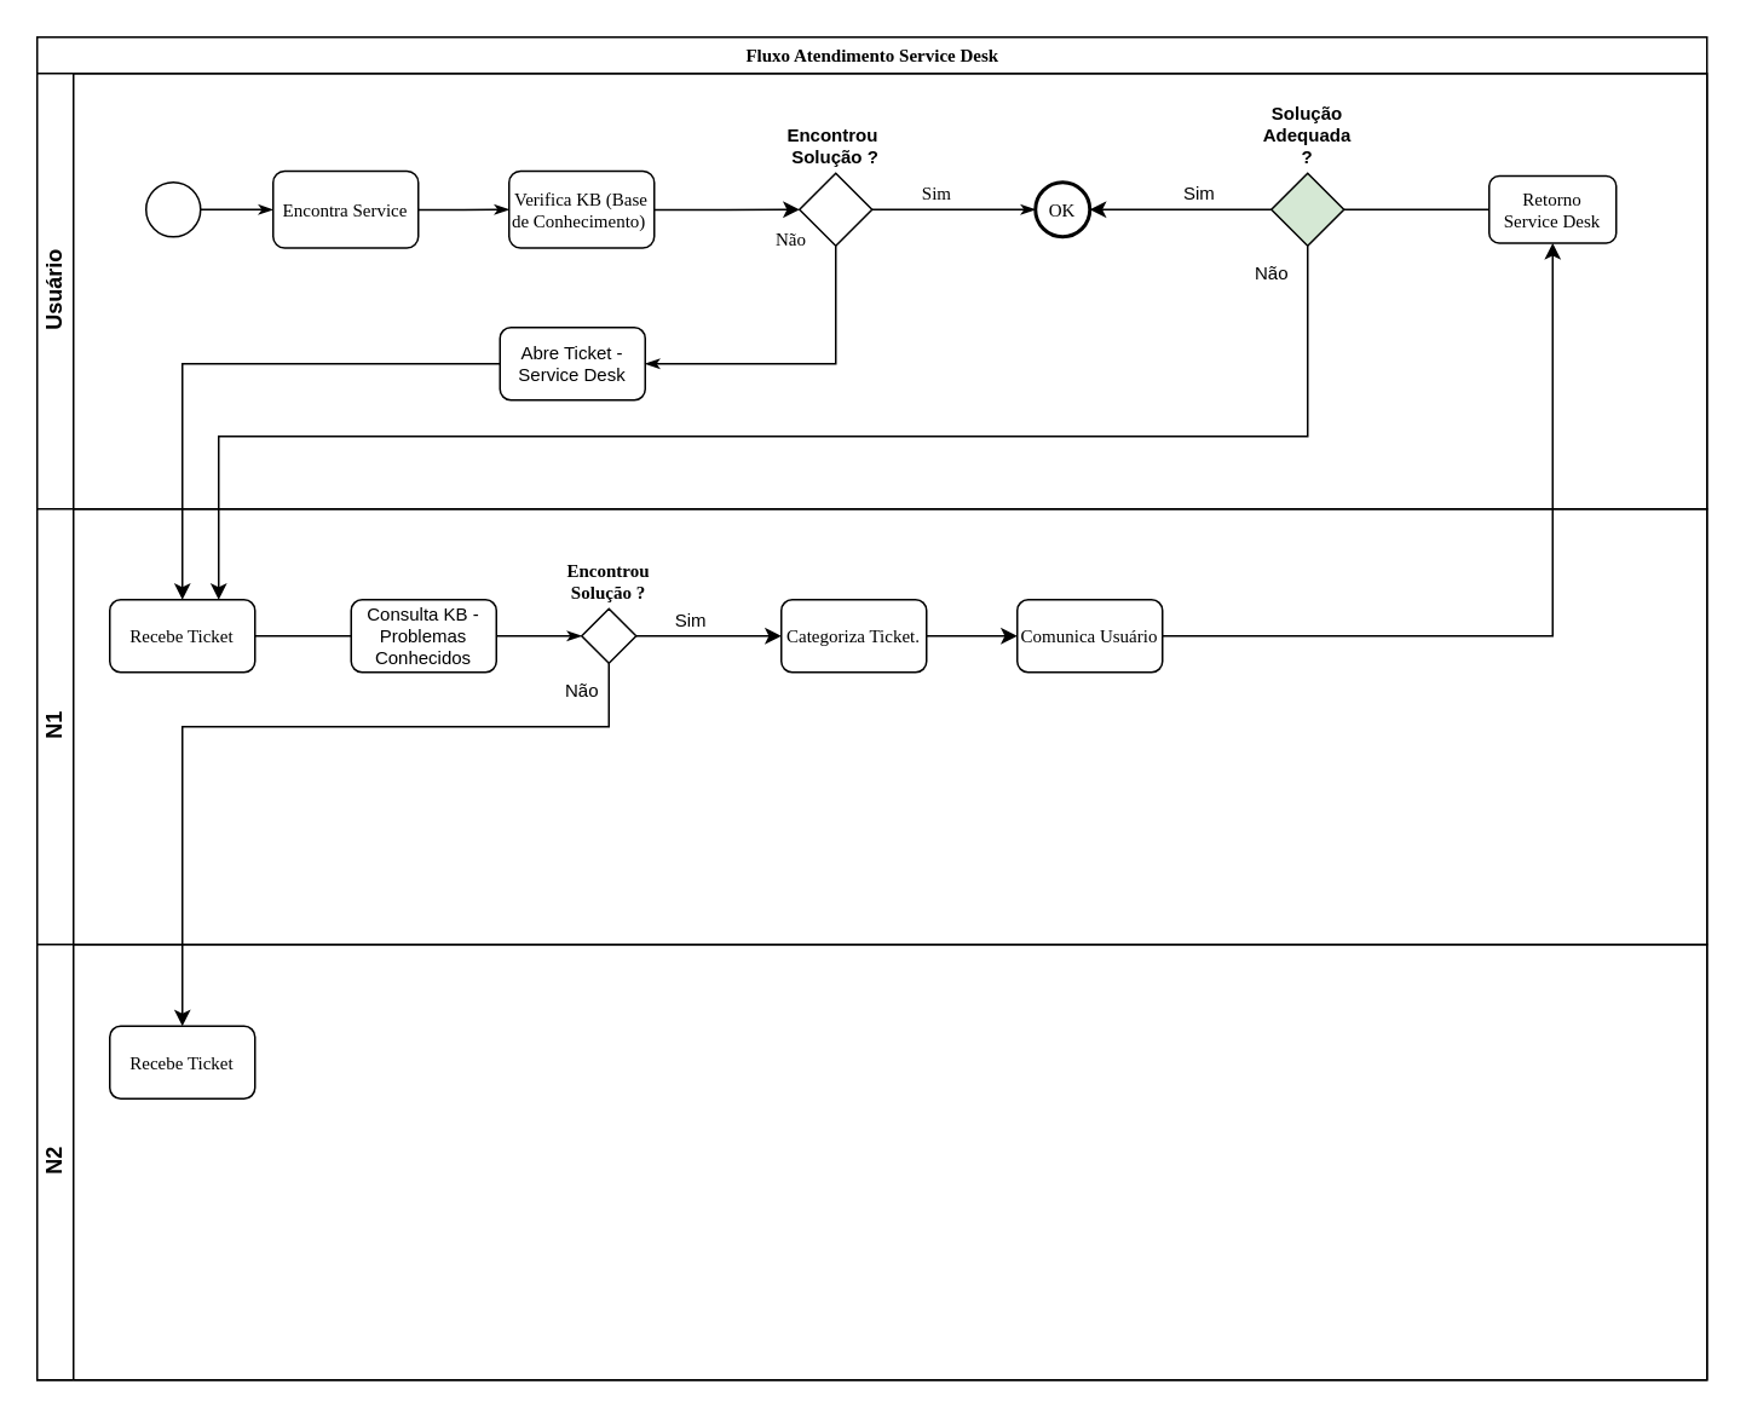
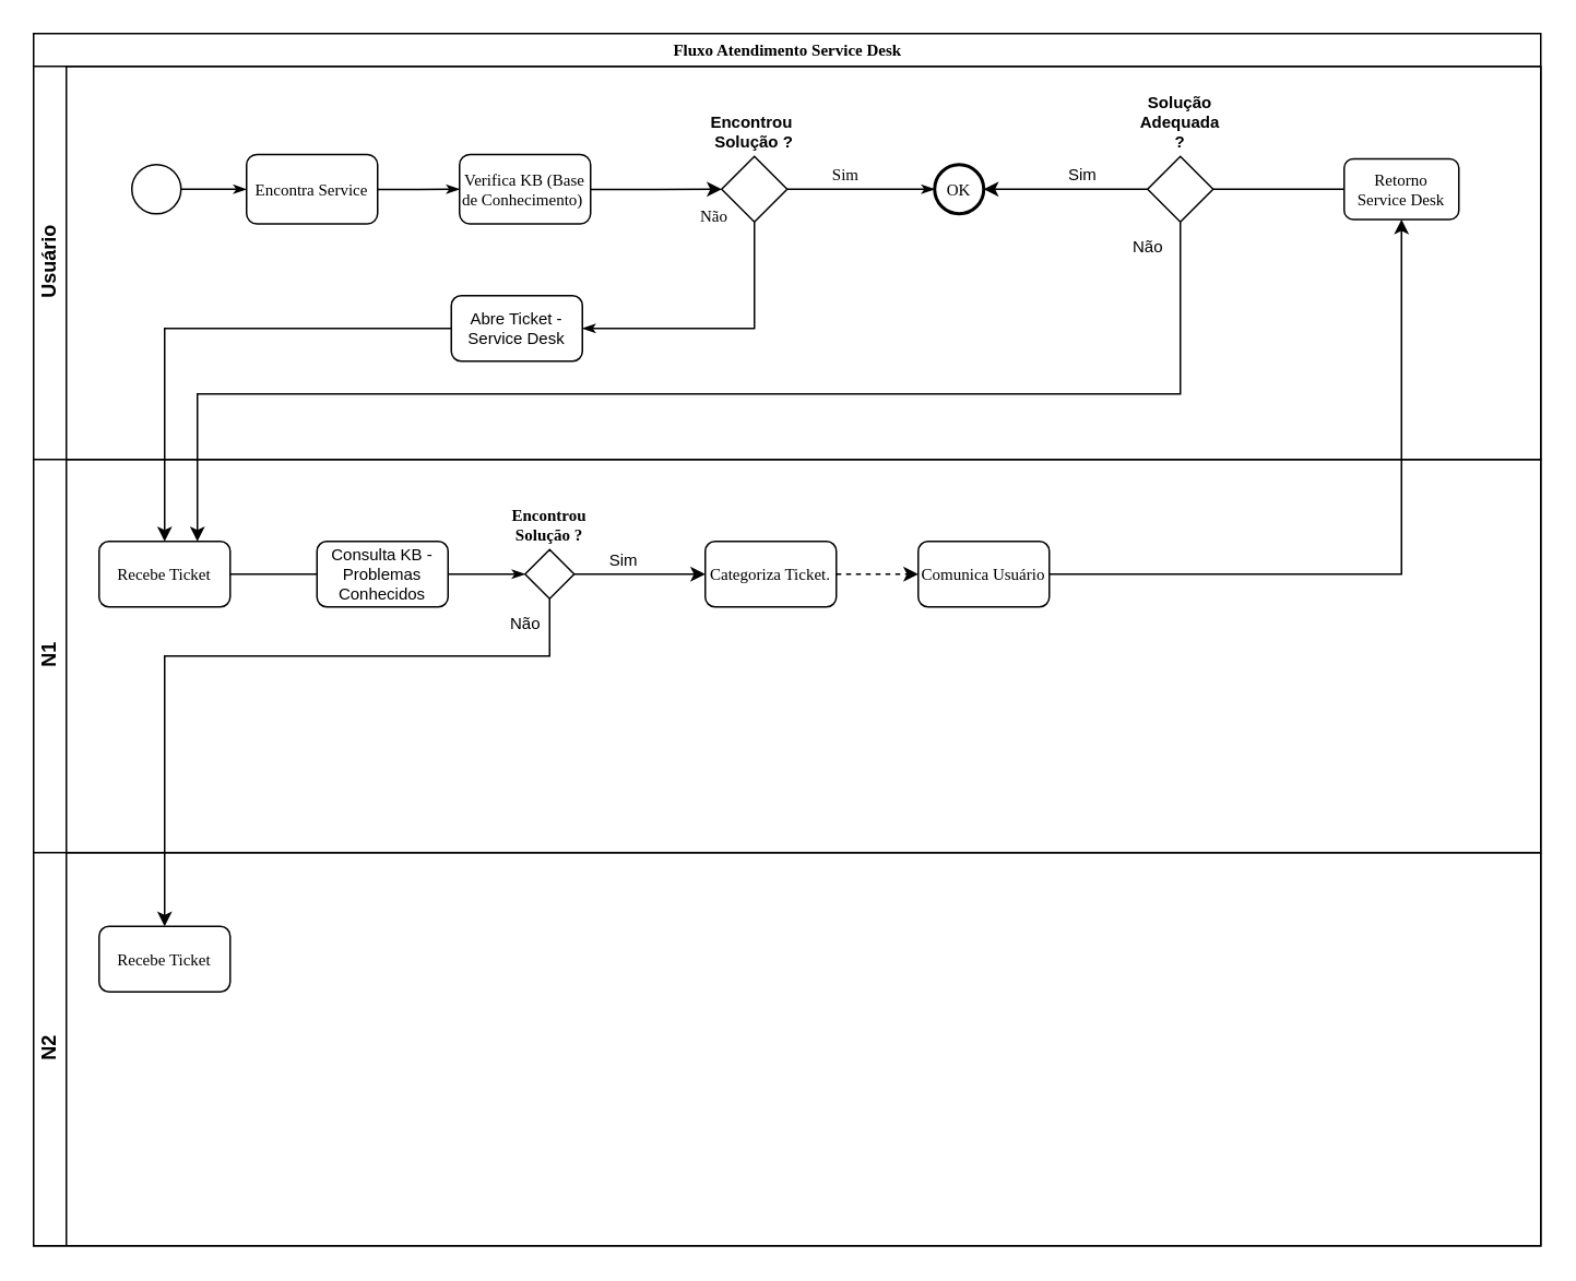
  <mxCell id="0" />
  <mxCell id="1" parent="0" />
  <mxCell id="2" value="Fluxo Atendimento Service Desk" style="swimlane;html=1;childLayout=stackLayout;horizontal=1;startSize=20;horizontalStack=0;rounded=0;shadow=0;labelBackgroundColor=none;strokeWidth=1;fontFamily=Verdana;fontSize=10;align=center;" parent="1" vertex="1"><mxGeometry x="20" y="20" width="920" height="740" as="geometry" /></mxCell>
  <mxCell id="3" value="Usuário" style="swimlane;html=1;startSize=20;horizontal=0;" parent="2" vertex="1"><mxGeometry y="20" width="920" height="240" as="geometry"><mxRectangle y="20" width="680" height="20" as="alternateBounds" /></mxGeometry></mxCell>
  <mxCell id="4" style="edgeStyle=orthogonalEdgeStyle;rounded=0;html=1;labelBackgroundColor=none;startArrow=none;startFill=0;startSize=5;endArrow=classicThin;endFill=1;endSize=5;jettySize=auto;orthogonalLoop=1;strokeWidth=1;fontFamily=Verdana;fontSize=10;" parent="3" source="5" target="6" edge="1"><mxGeometry relative="1" as="geometry" /></mxCell>
  <mxCell id="5" value="" style="ellipse;whiteSpace=wrap;html=1;rounded=0;shadow=0;labelBackgroundColor=none;strokeWidth=1;fontFamily=Verdana;fontSize=10;align=center;" parent="3" vertex="1"><mxGeometry x="60" y="60" width="30" height="30" as="geometry" /></mxCell>
  <mxCell id="6" value="Encontra Service" style="rounded=1;whiteSpace=wrap;html=1;shadow=0;labelBackgroundColor=none;strokeWidth=1;fontFamily=Verdana;fontSize=10;align=center;aspect=fixed;" parent="3" vertex="1"><mxGeometry x="130" y="53.85" width="80" height="42.3" as="geometry" /></mxCell>
  <mxCell id="7" value="Sim" style="edgeStyle=orthogonalEdgeStyle;rounded=0;html=1;labelBackgroundColor=default;startArrow=none;startFill=0;startSize=5;endArrow=classicThin;endFill=1;endSize=5;jettySize=auto;orthogonalLoop=1;strokeWidth=1;fontFamily=Verdana;fontSize=10;spacingTop=0;spacingBottom=0;labelBorderColor=none;labelPosition=left;verticalLabelPosition=top;align=right;verticalAlign=bottom;" parent="3" source="14" target="10" edge="1"><mxGeometry relative="1" as="geometry" /></mxCell>
  <mxCell id="8" style="edgeStyle=orthogonalEdgeStyle;rounded=0;orthogonalLoop=1;jettySize=auto;html=1;entryX=0;entryY=0.5;entryDx=0;entryDy=0;labelBorderColor=none;fontSize=10;" parent="3" source="9" target="14" edge="1"><mxGeometry relative="1" as="geometry" /></mxCell>
  <mxCell id="9" value="Verifica KB (Base de Conhecimento)&amp;nbsp;" style="rounded=1;whiteSpace=wrap;html=1;shadow=0;labelBackgroundColor=none;strokeWidth=1;fontFamily=Verdana;fontSize=10;align=center;aspect=fixed;" parent="3" vertex="1"><mxGeometry x="260" y="53.85" width="80" height="42.3" as="geometry" /></mxCell>
  <mxCell id="10" value="OK" style="ellipse;whiteSpace=wrap;html=1;rounded=0;shadow=0;labelBackgroundColor=none;strokeWidth=2;fontFamily=Verdana;fontSize=10;align=center;" parent="3" vertex="1"><mxGeometry x="550" y="60" width="30" height="30" as="geometry" /></mxCell>
  <mxCell id="11" style="edgeStyle=orthogonalEdgeStyle;rounded=0;html=1;labelBackgroundColor=none;startArrow=none;startFill=0;startSize=5;endArrow=classicThin;endFill=1;endSize=5;jettySize=auto;orthogonalLoop=1;strokeWidth=1;fontFamily=Verdana;fontSize=10;entryX=0;entryY=0.5;entryDx=0;entryDy=0;" parent="3" source="6" target="9" edge="1"><mxGeometry relative="1" as="geometry" /></mxCell>
  <mxCell id="12" style="edgeStyle=orthogonalEdgeStyle;rounded=0;orthogonalLoop=1;jettySize=auto;html=1;labelBorderColor=none;fontSize=10;endArrow=none;" parent="3" source="13" target="18" edge="1"><mxGeometry relative="1" as="geometry" /></mxCell>
  <mxCell id="13" value="&lt;font style=&quot;font-size: 10px;&quot;&gt;Retorno &lt;br style=&quot;font-size: 10px;&quot;&gt;Service Desk&lt;/font&gt;" style="rounded=1;whiteSpace=wrap;html=1;shadow=0;labelBackgroundColor=none;strokeWidth=1;fontFamily=Verdana;fontSize=10;align=center;" parent="3" vertex="1"><mxGeometry x="800" y="56.5" width="70" height="37" as="geometry" /></mxCell>
  <mxCell id="14" value="Encontrou&amp;nbsp; Solução ?" style="rhombus;whiteSpace=wrap;html=1;fontSize=10;aspect=fixed;labelPosition=center;verticalLabelPosition=top;align=center;verticalAlign=bottom;fontStyle=1" parent="3" vertex="1"><mxGeometry x="420" y="55" width="40" height="40" as="geometry" /></mxCell>
  <mxCell id="15" value="Abre Ticket - Service Desk" style="rounded=1;whiteSpace=wrap;html=1;fontSize=10;" parent="3" vertex="1"><mxGeometry x="255" y="140" width="80" height="40" as="geometry" /></mxCell>
  <mxCell id="16" value="&lt;span style=&quot;background-color: rgb(255, 255, 255); font-size: 10px;&quot;&gt;Não&lt;/span&gt;" style="edgeStyle=orthogonalEdgeStyle;rounded=0;html=1;labelBackgroundColor=none;startArrow=none;startFill=0;startSize=5;endArrow=classicThin;endFill=1;endSize=5;jettySize=auto;orthogonalLoop=1;strokeWidth=1;fontFamily=Verdana;fontSize=10;exitX=0.5;exitY=1;exitDx=0;exitDy=0;labelBorderColor=none;labelPosition=left;verticalLabelPosition=top;align=right;verticalAlign=bottom;entryX=1;entryY=0.5;entryDx=0;entryDy=0;" parent="3" source="14" target="15" edge="1"><mxGeometry x="-0.936" y="-15" relative="1" as="geometry"><mxPoint as="offset" /><mxPoint x="90" y="170" as="targetPoint" /><Array as="points"><mxPoint x="440" y="160" /></Array></mxGeometry></mxCell>
  <mxCell id="17" value="Sim" style="edgeStyle=orthogonalEdgeStyle;rounded=0;orthogonalLoop=1;jettySize=auto;html=1;entryX=1;entryY=0.5;entryDx=0;entryDy=0;labelBorderColor=none;fontSize=10;labelPosition=right;verticalLabelPosition=top;align=left;verticalAlign=bottom;" parent="3" source="18" target="10" edge="1"><mxGeometry relative="1" as="geometry" /></mxCell>
- <mxCell id="18" value="Solução Adequada ?" style="rhombus;whiteSpace=wrap;html=1;fontSize=10;aspect=fixed;labelPosition=center;verticalLabelPosition=top;align=center;verticalAlign=bottom;fontStyle=1;fillColor=#d5e8d4;" parent="3" vertex="1"><mxGeometry x="680" y="55" width="40" height="40" as="geometry" /></mxCell>
+ <mxCell id="18" value="Solução Adequada ?" style="rhombus;whiteSpace=wrap;html=1;fontSize=10;aspect=fixed;labelPosition=center;verticalLabelPosition=top;align=center;verticalAlign=bottom;fontStyle=1" parent="3" vertex="1"><mxGeometry x="680" y="55" width="40" height="40" as="geometry" /></mxCell>
  <mxCell id="19" value="N1" style="swimlane;html=1;startSize=20;horizontal=0;spacing=0;labelPosition=center;verticalLabelPosition=middle;align=center;verticalAlign=middle;" parent="2" vertex="1"><mxGeometry y="260" width="920" height="240" as="geometry" /></mxCell>
  <mxCell id="20" style="edgeStyle=orthogonalEdgeStyle;rounded=0;html=1;labelBackgroundColor=none;startArrow=none;startFill=0;startSize=5;endArrow=classicThin;endFill=1;endSize=5;jettySize=auto;orthogonalLoop=1;strokeWidth=1;fontFamily=Verdana;fontSize=10;" parent="19" source="23" target="22" edge="1"><mxGeometry relative="1" as="geometry" /></mxCell>
  <mxCell id="21" value="Recebe Ticket" style="rounded=1;whiteSpace=wrap;html=1;shadow=0;labelBackgroundColor=none;strokeWidth=1;fontFamily=Verdana;fontSize=10;align=center;" parent="19" vertex="1"><mxGeometry x="40" y="50" width="80" height="40" as="geometry" /></mxCell>
  <mxCell id="22" value="Encontrou Solução ?" style="strokeWidth=1;html=1;shape=mxgraph.flowchart.decision;whiteSpace=wrap;rounded=1;shadow=0;labelBackgroundColor=none;fontFamily=Verdana;fontSize=10;align=center;labelPosition=center;verticalLabelPosition=top;verticalAlign=middle;fontStyle=1" parent="19" vertex="1"><mxGeometry x="300" y="55.0" width="30" height="30" as="geometry" /></mxCell>
  <mxCell id="23" value="Consulta KB - Problemas Conhecidos" style="rounded=1;whiteSpace=wrap;html=1;fontSize=10;" parent="19" vertex="1"><mxGeometry x="173" y="50" width="80" height="40" as="geometry" /></mxCell>
  <mxCell id="24" value="" style="edgeStyle=orthogonalEdgeStyle;rounded=0;html=1;labelBackgroundColor=none;startArrow=none;startFill=0;startSize=5;endArrow=none;endFill=1;endSize=5;jettySize=auto;orthogonalLoop=1;strokeWidth=1;fontFamily=Verdana;fontSize=10;" parent="19" source="21" target="23" edge="1"><mxGeometry relative="1" as="geometry"><mxPoint x="308.0" y="308.5" as="sourcePoint" /><mxPoint x="508" y="308.5" as="targetPoint" /></mxGeometry></mxCell>
  <mxCell id="25" value="&lt;font style=&quot;font-size: 10px;&quot;&gt;Comunica Usuário&lt;br style=&quot;font-size: 10px;&quot;&gt;&lt;/font&gt;" style="whiteSpace=wrap;html=1;fontSize=10;fontFamily=Verdana;strokeWidth=1;rounded=1;shadow=0;labelBackgroundColor=none;" parent="19" vertex="1"><mxGeometry x="540" y="50" width="80" height="40" as="geometry" /></mxCell>
  <mxCell id="26" value="&lt;font style=&quot;font-size: 10px;&quot;&gt;Categoriza Ticket.&lt;/font&gt;" style="whiteSpace=wrap;html=1;fontSize=10;fontFamily=Verdana;strokeWidth=1;rounded=1;shadow=0;labelBackgroundColor=none;" parent="19" vertex="1"><mxGeometry x="410" y="50" width="80" height="40" as="geometry" /></mxCell>
  <mxCell id="27" value="Sim" style="edgeStyle=orthogonalEdgeStyle;rounded=0;orthogonalLoop=1;jettySize=auto;html=1;labelBorderColor=none;fontSize=10;labelPosition=left;verticalLabelPosition=top;align=right;verticalAlign=bottom;" parent="19" source="22" target="26" edge="1"><mxGeometry relative="1" as="geometry" /></mxCell>
- <mxCell id="28" value="" style="edgeStyle=orthogonalEdgeStyle;rounded=0;orthogonalLoop=1;jettySize=auto;html=1;labelBorderColor=none;fontSize=10;" parent="19" source="26" target="25" edge="1"><mxGeometry relative="1" as="geometry" /></mxCell>
+ <mxCell id="28" value="" style="edgeStyle=orthogonalEdgeStyle;rounded=0;orthogonalLoop=1;jettySize=auto;html=1;labelBorderColor=none;fontSize=10;dashed=1;" parent="19" source="26" target="25" edge="1"><mxGeometry relative="1" as="geometry" /></mxCell>
  <mxCell id="29" value="N2" style="swimlane;html=1;startSize=20;horizontal=0;" parent="2" vertex="1"><mxGeometry y="500" width="920" height="240" as="geometry" /></mxCell>
  <mxCell id="30" value="&lt;font style=&quot;font-size: 10px;&quot;&gt;Recebe Ticket&lt;/font&gt;" style="whiteSpace=wrap;html=1;fontSize=10;fontFamily=Verdana;verticalAlign=middle;strokeWidth=1;rounded=1;shadow=0;labelBackgroundColor=none;" parent="29" vertex="1"><mxGeometry x="40" y="45.0" width="80" height="40" as="geometry" /></mxCell>
  <mxCell id="31" style="edgeStyle=orthogonalEdgeStyle;rounded=0;orthogonalLoop=1;jettySize=auto;html=1;entryX=0.5;entryY=1;entryDx=0;entryDy=0;labelBorderColor=none;fontSize=10;" parent="2" source="25" target="13" edge="1"><mxGeometry relative="1" as="geometry" /></mxCell>
  <mxCell id="32" style="edgeStyle=orthogonalEdgeStyle;rounded=0;orthogonalLoop=1;jettySize=auto;html=1;entryX=0.5;entryY=0;entryDx=0;entryDy=0;labelBorderColor=none;fontSize=10;" parent="2" source="15" target="21" edge="1"><mxGeometry relative="1" as="geometry" /></mxCell>
  <mxCell id="33" value="Não" style="edgeStyle=orthogonalEdgeStyle;rounded=0;orthogonalLoop=1;jettySize=auto;html=1;entryX=0.75;entryY=0;entryDx=0;entryDy=0;labelBorderColor=none;fontSize=10;exitX=0.5;exitY=1;exitDx=0;exitDy=0;labelPosition=center;verticalLabelPosition=middle;align=center;verticalAlign=middle;" parent="2" source="18" target="21" edge="1"><mxGeometry x="-0.962" y="-20" relative="1" as="geometry"><Array as="points"><mxPoint x="700" y="220" /><mxPoint x="100" y="220" /></Array><mxPoint as="offset" /></mxGeometry></mxCell>
  <mxCell id="34" value="Não" style="edgeStyle=orthogonalEdgeStyle;rounded=0;orthogonalLoop=1;jettySize=auto;html=1;labelBorderColor=none;fontSize=10;" parent="2" source="22" target="30" edge="1"><mxGeometry x="-0.931" y="-15" relative="1" as="geometry"><Array as="points"><mxPoint x="315" y="380" /><mxPoint x="80" y="380" /></Array><mxPoint as="offset" /></mxGeometry></mxCell>
